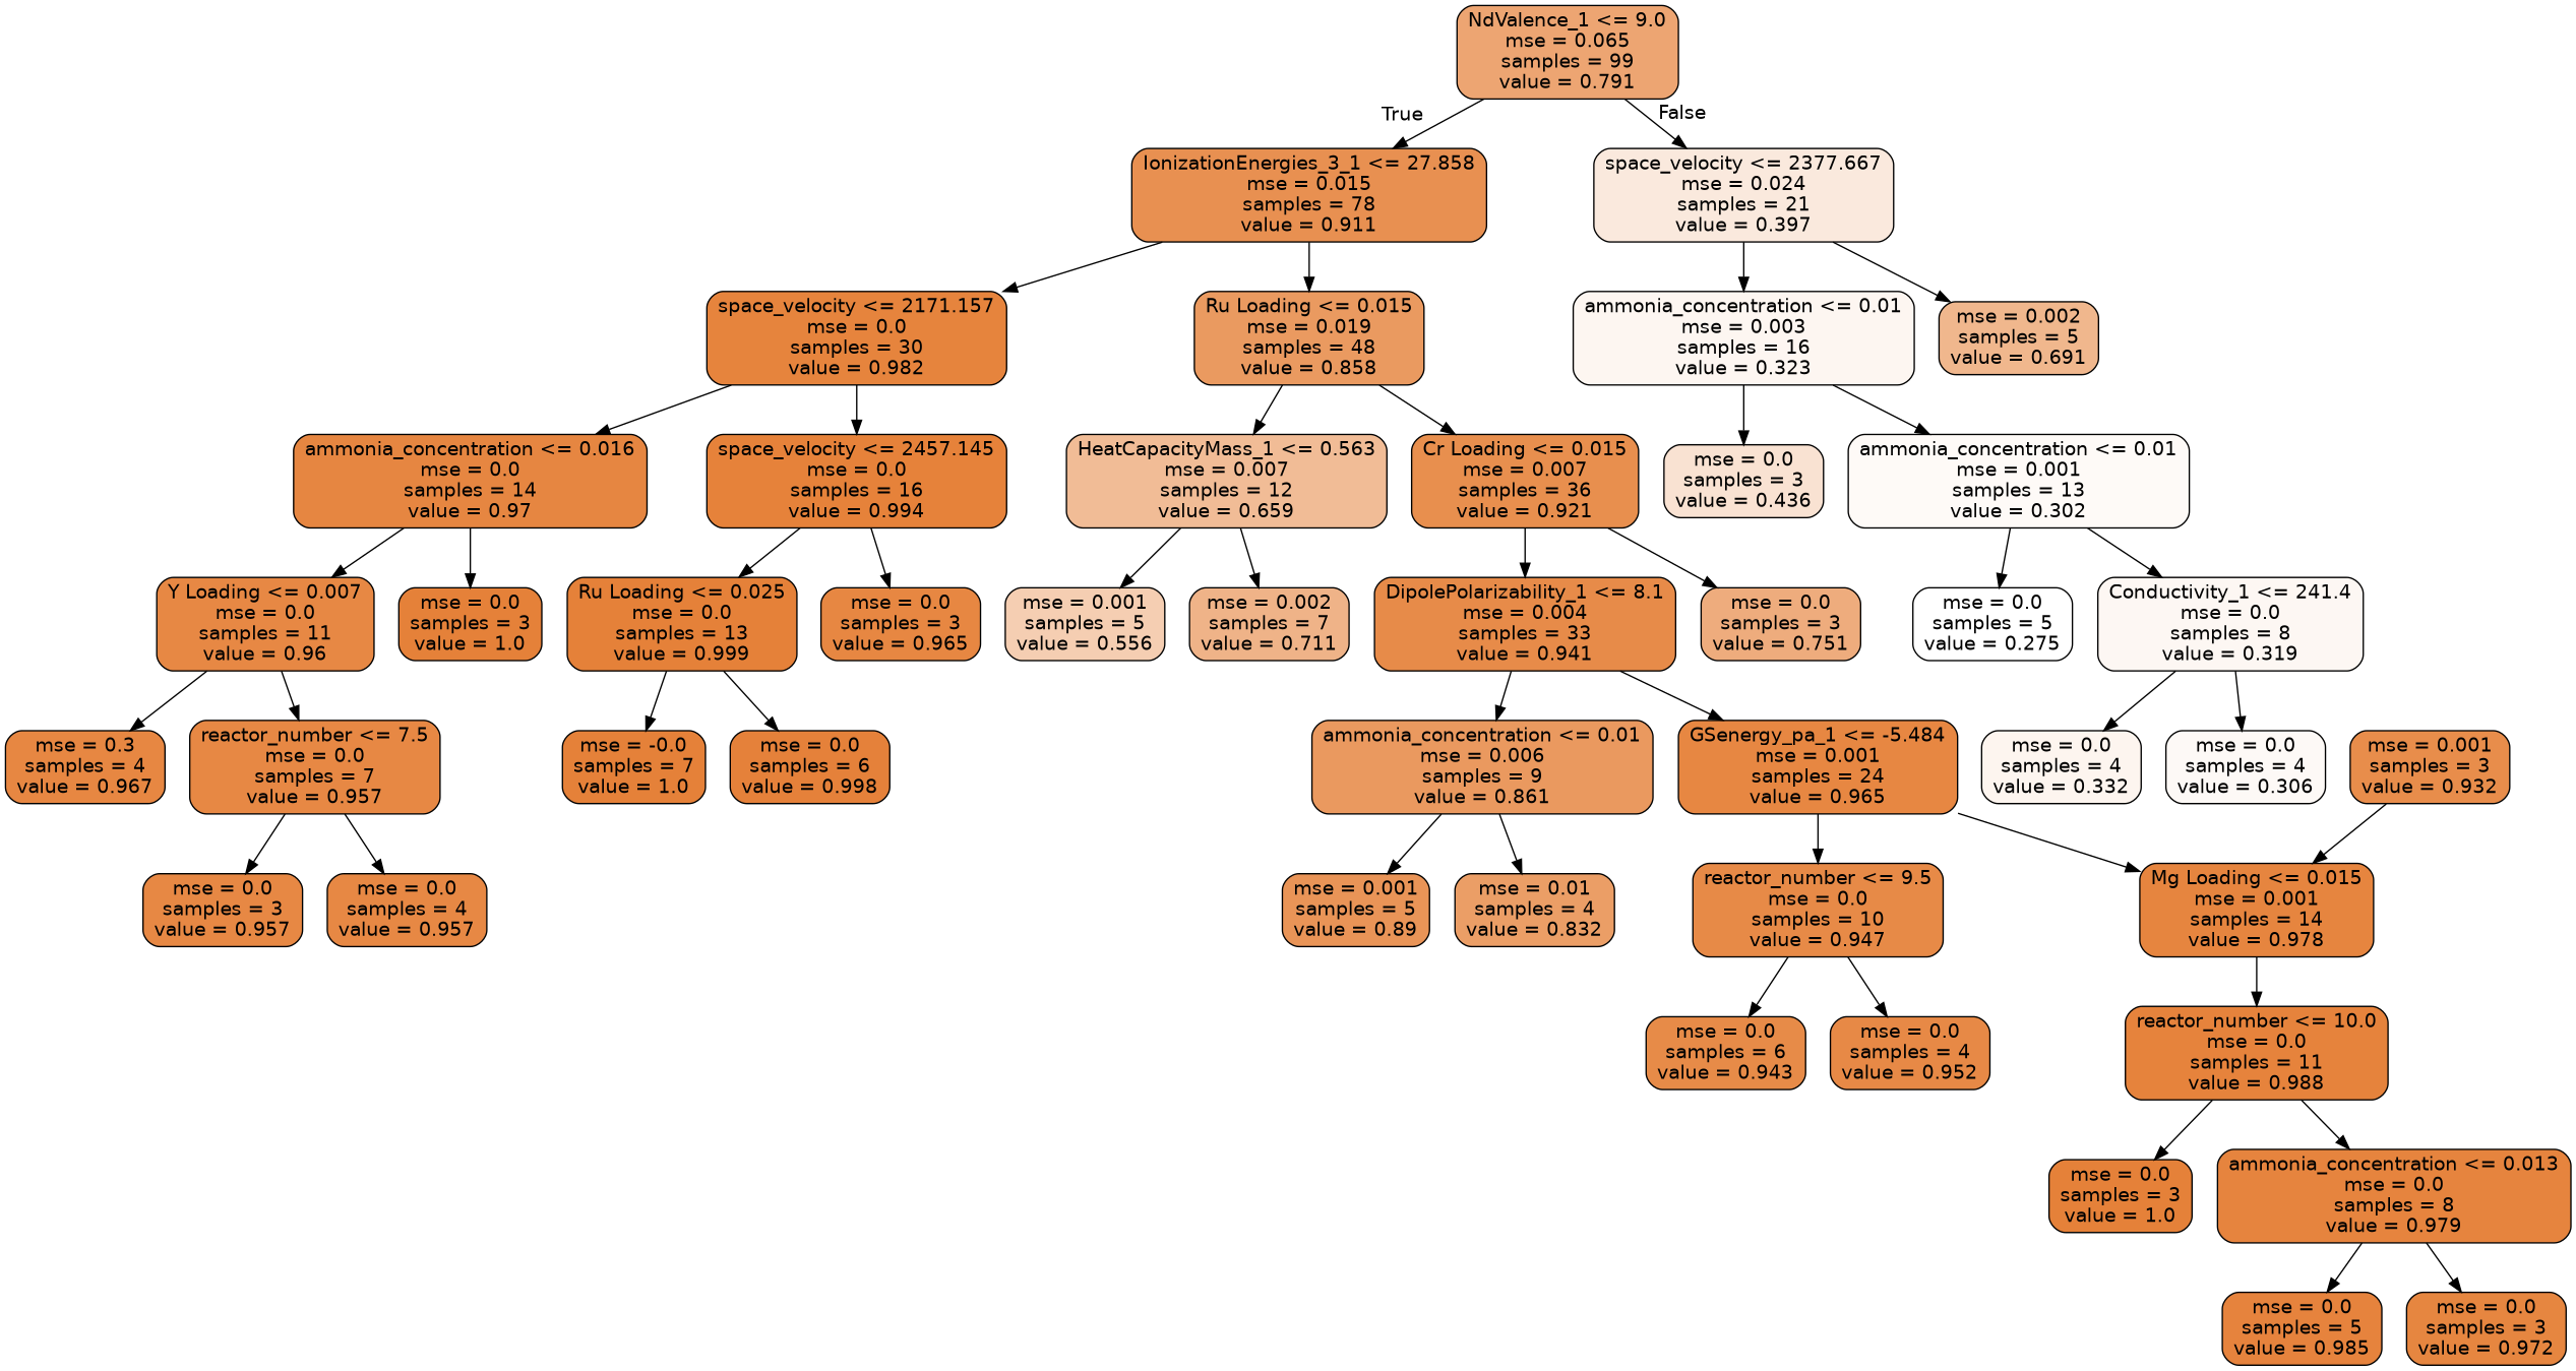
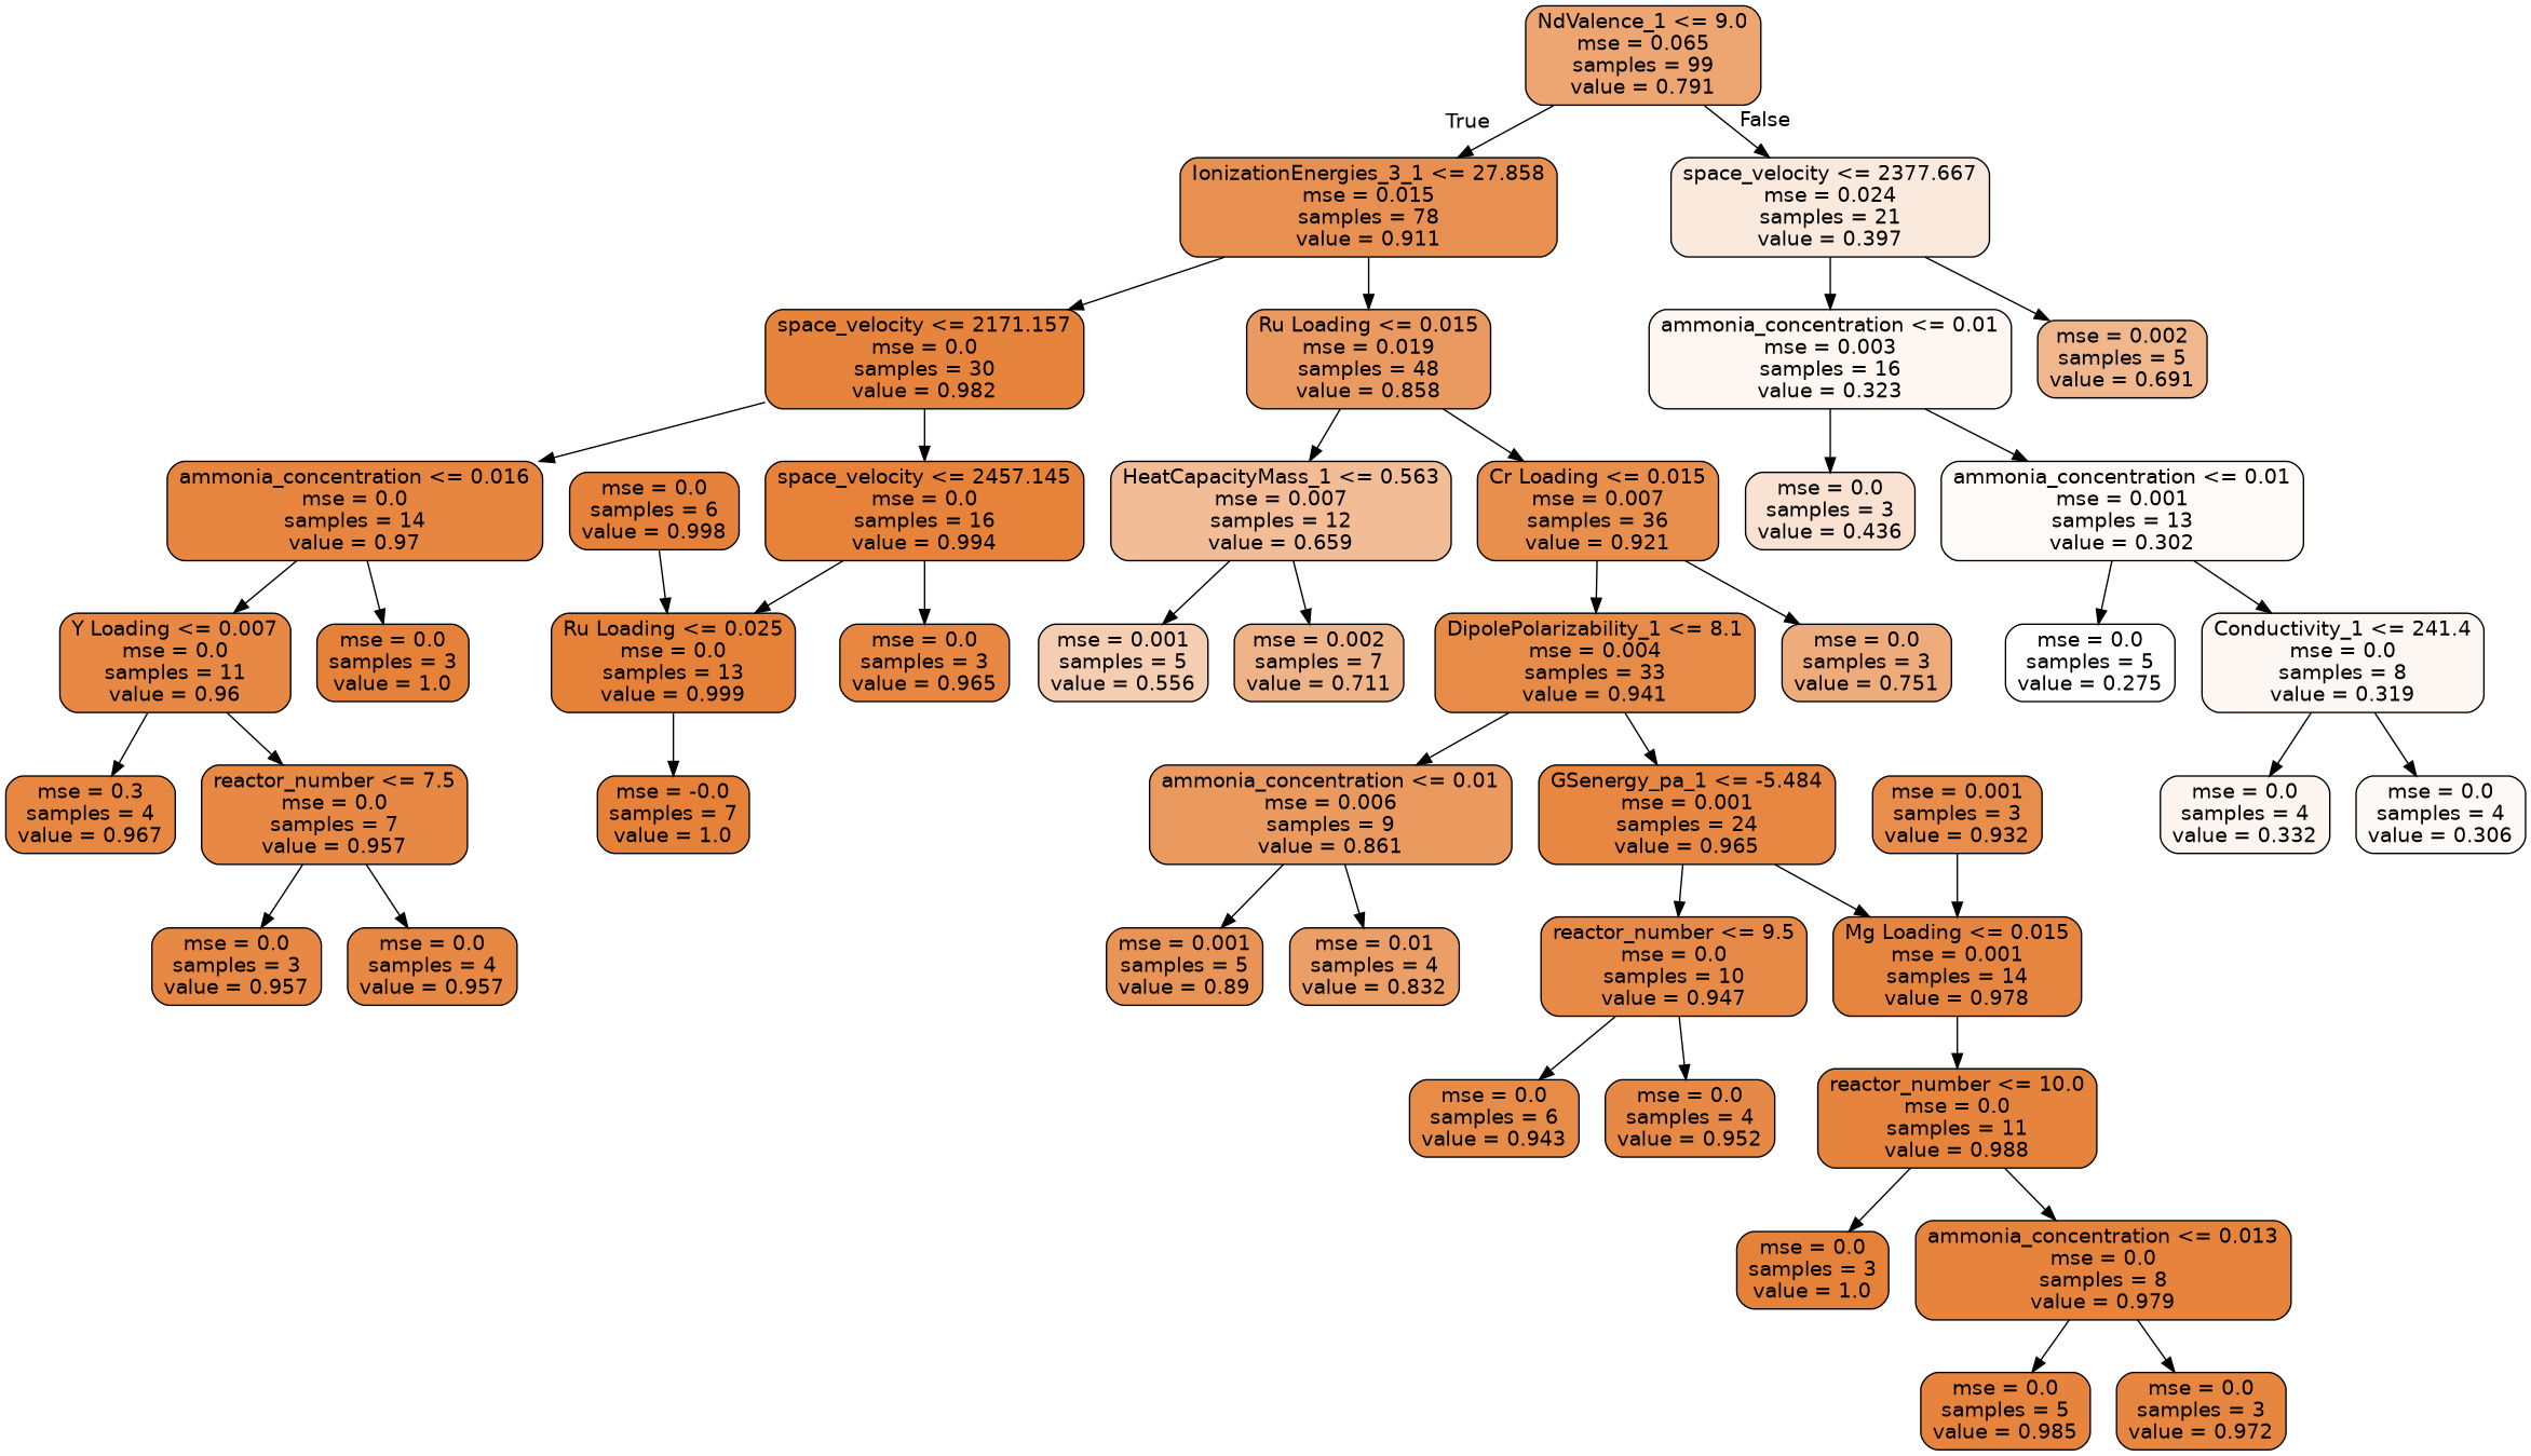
  digraph {
    node [color=black fillcolor="#e58139ff" fontname=helvetica shape=box style="filled, rounded"]
    edge [fontname=helvetica]
    n1 [fillcolor="#e58139b5" label="NdValence_1 <= 9.0\nmse = 0.065\nsamples = 99\nvalue = 0.791"]
    n2 [fillcolor="#e58139e0" label="IonizationEnergies_3_1 <= 27.858\nmse = 0.015\nsamples = 78\nvalue = 0.911"]
    n3 [fillcolor="#e581392b" label="space_velocity <= 2377.667\nmse = 0.024\nsamples = 21\nvalue = 0.397"]
    n4 [fillcolor="#e58139f9" label="space_velocity <= 2171.157\nmse = 0.0\nsamples = 30\nvalue = 0.982"]
    n5 [fillcolor="#e58139cd" label="Ru Loading <= 0.015\nmse = 0.019\nsamples = 48\nvalue = 0.858"]
    n6 [fillcolor="#e5813911" label="ammonia_concentration <= 0.01\nmse = 0.003\nsamples = 16\nvalue = 0.323"]
    n7 [fillcolor="#e5813992" label="mse = 0.002\nsamples = 5\nvalue = 0.691"]
    n8 [fillcolor="#e58139f4" label="ammonia_concentration <= 0.016\nmse = 0.0\nsamples = 14\nvalue = 0.97"]
    n9 [fillcolor="#e58139fd" label="space_velocity <= 2457.145\nmse = 0.0\nsamples = 16\nvalue = 0.994"]
    n10 [fillcolor="#e5813987" label="HeatCapacityMass_1 <= 0.563\nmse = 0.007\nsamples = 12\nvalue = 0.659"]
    n11 [fillcolor="#e58139e3" label="Cr Loading <= 0.015\nmse = 0.007\nsamples = 36\nvalue = 0.921"]
    n12 [fillcolor="#e58139f1" label="Y Loading <= 0.007\nmse = 0.0\nsamples = 11\nvalue = 0.96"]
    n13 [label="mse = 0.0\nsamples = 3\nvalue = 1.0"]
    n14 [label="Ru Loading <= 0.025\nmse = 0.0\nsamples = 13\nvalue = 0.999"]
    n15 [fillcolor="#e58139f3" label="mse = 0.0\nsamples = 3\nvalue = 0.965"]
    n16 [fillcolor="#e58139f3" label="mse = 0.3\nsamples = 4\nvalue = 0.967"]
    n17 [fillcolor="#e58139f0" label="reactor_number <= 7.5\nmse = 0.0\nsamples = 7\nvalue = 0.957"]
    n18 [fillcolor="#e58139f0" label="mse = 0.0\nsamples = 3\nvalue = 0.957"]
    n19 [fillcolor="#e58139f0" label="mse = 0.0\nsamples = 4\nvalue = 0.957"]
    n20 [label="mse = -0.0\nsamples = 7\nvalue = 1.0"]
    n21 [fillcolor="#e58139fe" label="mse = 0.0\nsamples = 6\nvalue = 0.998"]
    n22 [fillcolor="#e5813963" label="mse = 0.001\nsamples = 5\nvalue = 0.556"]
    n23 [fillcolor="#e5813999" label="mse = 0.002\nsamples = 7\nvalue = 0.711"]
    n24 [fillcolor="#e58139ea" label="DipolePolarizability_1 <= 8.1\nmse = 0.004\nsamples = 33\nvalue = 0.941"]
    n25 [fillcolor="#e58139a7" label="mse = 0.0\nsamples = 3\nvalue = 0.751"]
    n26 [fillcolor="#e58139ce" label="ammonia_concentration <= 0.01\nmse = 0.006\nsamples = 9\nvalue = 0.861"]
    n27 [fillcolor="#e58139f3" label="GSenergy_pa_1 <= -5.484\nmse = 0.001\nsamples = 24\nvalue = 0.965"]
    n28 [fillcolor="#e58139d8" label="mse = 0.001\nsamples = 5\nvalue = 0.89"]
    n29 [fillcolor="#e58139c4" label="mse = 0.01\nsamples = 4\nvalue = 0.832"]
    n30 [fillcolor="#e58139ec" label="reactor_number <= 9.5\nmse = 0.0\nsamples = 10\nvalue = 0.947"]
    n31 [fillcolor="#e58139f7" label="Mg Loading <= 0.015\nmse = 0.001\nsamples = 14\nvalue = 0.978"]
    n32 [fillcolor="#e58139eb" label="mse = 0.0\nsamples = 6\nvalue = 0.943"]
    n33 [fillcolor="#e58139ee" label="mse = 0.0\nsamples = 4\nvalue = 0.952"]
    n34 [fillcolor="#e58139fb" label="reactor_number <= 10.0\nmse = 0.0\nsamples = 11\nvalue = 0.988"]
    n35 [label="mse = 0.0\nsamples = 3\nvalue = 1.0"]
    n36 [fillcolor="#e58139f8" label="ammonia_concentration <= 0.013\nmse = 0.0\nsamples = 8\nvalue = 0.979"]
    n37 [fillcolor="#e58139e7" label="mse = 0.001\nsamples = 3\nvalue = 0.932"]
    n38 [fillcolor="#e58139fa" label="mse = 0.0\nsamples = 5\nvalue = 0.985"]
    n39 [fillcolor="#e58139f5" label="mse = 0.0\nsamples = 3\nvalue = 0.972"]
    n40 [fillcolor="#e5813939" label="mse = 0.0\nsamples = 3\nvalue = 0.436"]
    n41 [fillcolor="#e581390a" label="ammonia_concentration <= 0.01\nmse = 0.001\nsamples = 13\nvalue = 0.302"]
    n42 [fillcolor="#e5813900" label="mse = 0.0\nsamples = 5\nvalue = 0.275"]
    n43 [fillcolor="#e581390f" label="Conductivity_1 <= 241.4\nmse = 0.0\nsamples = 8\nvalue = 0.319"]
    n44 [fillcolor="#e5813914" label="mse = 0.0\nsamples = 4\nvalue = 0.332"]
    n45 [fillcolor="#e581390b" label="mse = 0.0\nsamples = 4\nvalue = 0.306"]
    n1 -> n2 [headlabel=True labelangle=45 labeldistance=2.5]
    n1 -> n3 [headlabel=False labelangle=-45 labeldistance=2.5]
    n2 -> n4
    n2 -> n5
    n3 -> n6
    n3 -> n7
    n4 -> n8
    n4 -> n9
    n5 -> n10
    n5 -> n11
    n6 -> n40
    n6 -> n41
    n8 -> n12
    n8 -> n13
    n9 -> n14
    n9 -> n15
    n10 -> n22
    n10 -> n23
    n11 -> n24
    n11 -> n25
    n12 -> n16
    n12 -> n17
    n14 -> n20
-   n14 -> n21
+   n21 -> n14
    n17 -> n18
    n17 -> n19
    n24 -> n26
    n24 -> n27
    n26 -> n28
    n26 -> n29
    n27 -> n30
    n27 -> n31
    n30 -> n32
    n30 -> n33
    n31 -> n34
    n34 -> n35
    n34 -> n36
    n36 -> n38
    n36 -> n39
    n37 -> n31
    n41 -> n42
    n41 -> n43
    n43 -> n44
    n43 -> n45
  }
